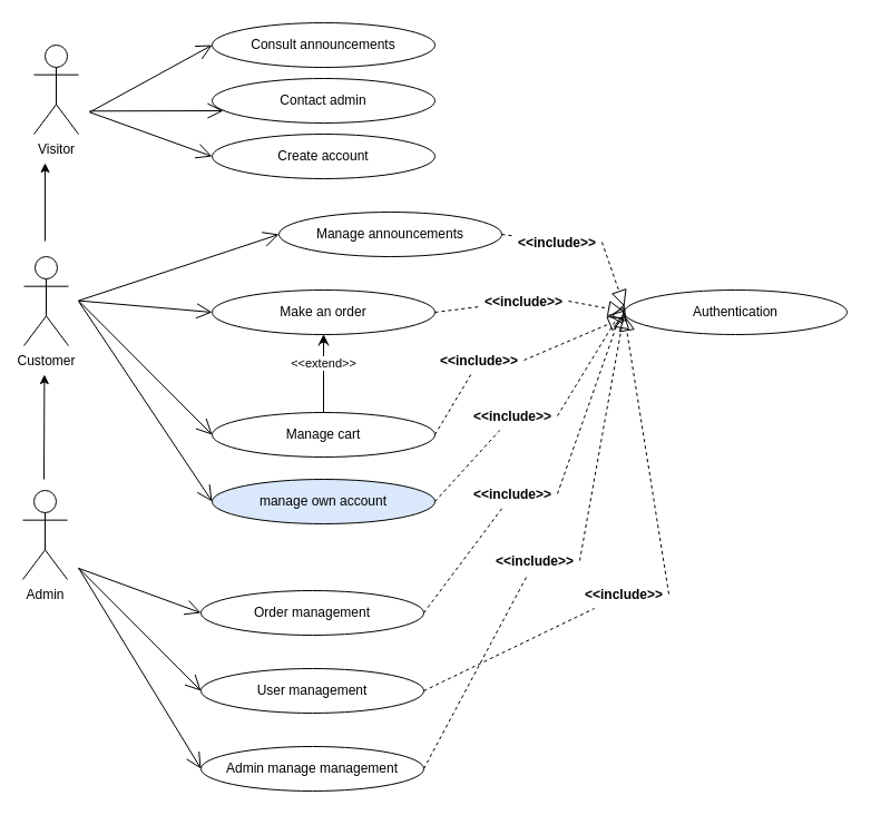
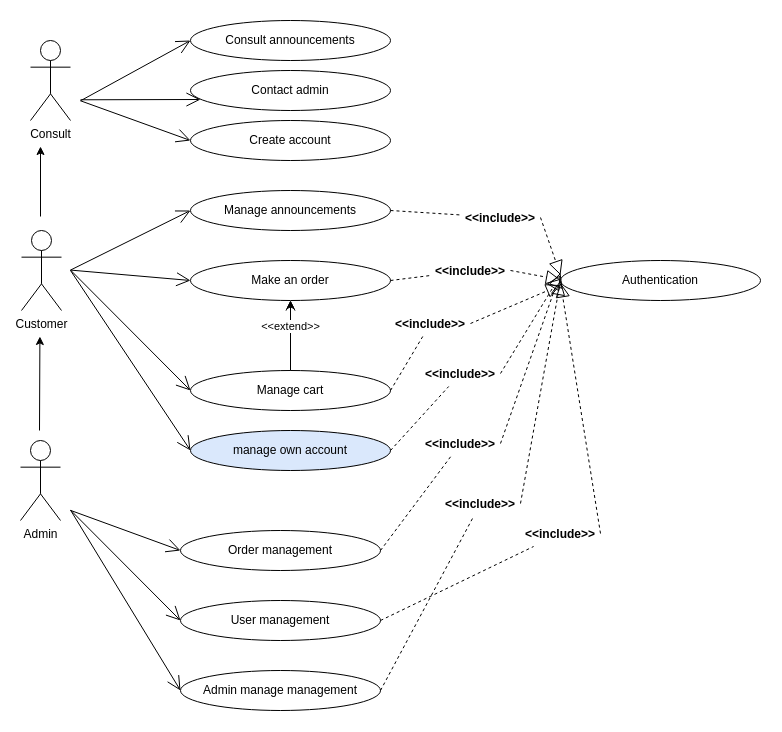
  <mxCell id="0" />
  <mxCell id="1" parent="0" />
- <mxCell id="2" value="Visitor&lt;br&gt;" style="shape=umlActor;verticalLabelPosition=bottom;verticalAlign=top;html=1;" parent="1" vertex="1"><mxGeometry x="30" y="40" width="40" height="80" as="geometry" /></mxCell>
+ <mxCell id="2" value="Consult&lt;br&gt;" style="shape=umlActor;verticalLabelPosition=bottom;verticalAlign=top;html=1;" parent="1" vertex="1"><mxGeometry x="30" y="40" width="40" height="80" as="geometry" /></mxCell>
  <mxCell id="3" value="Customer&lt;br&gt;" style="shape=umlActor;verticalLabelPosition=bottom;verticalAlign=top;html=1;" parent="1" vertex="1"><mxGeometry x="21" y="230" width="40" height="80" as="geometry" /></mxCell>
  <mxCell id="4" value="Admin&lt;br&gt;" style="shape=umlActor;verticalLabelPosition=bottom;verticalAlign=top;html=1;" parent="1" vertex="1"><mxGeometry x="20" y="440" width="40" height="80" as="geometry" /></mxCell>
  <mxCell id="5" value="Consult announcements" style="ellipse;whiteSpace=wrap;html=1;" parent="1" vertex="1"><mxGeometry x="190" y="20" width="200" height="40" as="geometry" /></mxCell>
  <mxCell id="6" value="Contact admin" style="ellipse;whiteSpace=wrap;html=1;" parent="1" vertex="1"><mxGeometry x="190" y="70" width="200" height="40" as="geometry" /></mxCell>
  <mxCell id="7" value="Create account" style="ellipse;whiteSpace=wrap;html=1;" parent="1" vertex="1"><mxGeometry x="190" y="120" width="200" height="40" as="geometry" /></mxCell>
- <mxCell id="8" value="Manage announcements" style="ellipse;whiteSpace=wrap;html=1;" parent="1" vertex="1"><mxGeometry x="250" y="190" width="200" height="40" as="geometry" /></mxCell>
+ <mxCell id="8" value="Manage announcements" style="ellipse;whiteSpace=wrap;html=1;" parent="1" vertex="1"><mxGeometry x="190" y="190" width="200" height="40" as="geometry" /></mxCell>
  <mxCell id="9" value="Make an order" style="ellipse;whiteSpace=wrap;html=1;" parent="1" vertex="1"><mxGeometry x="190" y="260" width="200" height="40" as="geometry" /></mxCell>
  <mxCell id="10" value="" style="edgeStyle=none;html=1;startArrow=none;startFill=0;endArrow=classic;endFill=1;" parent="1" source="11" target="9" edge="1"><mxGeometry relative="1" as="geometry" /></mxCell>
  <mxCell id="11" value="Manage cart" style="ellipse;whiteSpace=wrap;html=1;" parent="1" vertex="1"><mxGeometry x="190" y="370" width="200" height="40" as="geometry" /></mxCell>
  <mxCell id="12" value="manage own account" style="ellipse;whiteSpace=wrap;html=1;fillColor=#dae8fc;" parent="1" vertex="1"><mxGeometry x="190" y="430" width="200" height="40" as="geometry" /></mxCell>
  <mxCell id="13" value="Order management" style="ellipse;whiteSpace=wrap;html=1;" parent="1" vertex="1"><mxGeometry x="180" y="530" width="200" height="40" as="geometry" /></mxCell>
  <mxCell id="14" value="User management" style="ellipse;whiteSpace=wrap;html=1;" parent="1" vertex="1"><mxGeometry x="180" y="600" width="200" height="40" as="geometry" /></mxCell>
  <mxCell id="15" value="Admin manage management" style="ellipse;whiteSpace=wrap;html=1;" parent="1" vertex="1"><mxGeometry x="180" y="670" width="200" height="40" as="geometry" /></mxCell>
  <mxCell id="16" value="" style="endArrow=open;endFill=1;endSize=12;html=1;entryX=0;entryY=0.5;entryDx=0;entryDy=0;" parent="1" target="5" edge="1"><mxGeometry width="160" relative="1" as="geometry"><mxPoint x="80" y="100.29" as="sourcePoint" /><mxPoint x="200" y="100" as="targetPoint" /></mxGeometry></mxCell>
  <mxCell id="17" value="" style="endArrow=open;endFill=1;endSize=12;html=1;" parent="1" edge="1"><mxGeometry width="160" relative="1" as="geometry"><mxPoint x="80" y="99.29" as="sourcePoint" /><mxPoint x="200" y="99" as="targetPoint" /></mxGeometry></mxCell>
  <mxCell id="18" value="" style="endArrow=open;endFill=1;endSize=12;html=1;entryX=0;entryY=0.5;entryDx=0;entryDy=0;" parent="1" target="7" edge="1"><mxGeometry width="160" relative="1" as="geometry"><mxPoint x="80" y="100.29" as="sourcePoint" /><mxPoint x="200" y="100" as="targetPoint" /></mxGeometry></mxCell>
  <mxCell id="19" value="" style="endArrow=open;endFill=1;endSize=12;html=1;entryX=0;entryY=0.5;entryDx=0;entryDy=0;" parent="1" target="9" edge="1"><mxGeometry width="160" relative="1" as="geometry"><mxPoint x="70" y="269.58" as="sourcePoint" /><mxPoint x="190" y="269.29" as="targetPoint" /></mxGeometry></mxCell>
  <mxCell id="20" value="" style="endArrow=open;endFill=1;endSize=12;html=1;entryX=0;entryY=0.5;entryDx=0;entryDy=0;" parent="1" target="8" edge="1"><mxGeometry width="160" relative="1" as="geometry"><mxPoint x="70" y="269.58" as="sourcePoint" /><mxPoint x="190" y="269.29" as="targetPoint" /></mxGeometry></mxCell>
  <mxCell id="21" value="" style="endArrow=open;endFill=1;endSize=12;html=1;entryX=0;entryY=0.5;entryDx=0;entryDy=0;" parent="1" target="11" edge="1"><mxGeometry width="160" relative="1" as="geometry"><mxPoint x="70" y="269.58" as="sourcePoint" /><mxPoint x="160" y="300" as="targetPoint" /></mxGeometry></mxCell>
  <mxCell id="22" value="" style="endArrow=open;endFill=1;endSize=12;html=1;entryX=0;entryY=0.5;entryDx=0;entryDy=0;" parent="1" target="12" edge="1"><mxGeometry width="160" relative="1" as="geometry"><mxPoint x="70" y="270" as="sourcePoint" /><mxPoint x="190" y="320.42" as="targetPoint" /></mxGeometry></mxCell>
  <mxCell id="23" value="" style="endArrow=open;endFill=1;endSize=12;html=1;entryX=0;entryY=0.5;entryDx=0;entryDy=0;" parent="1" target="14" edge="1"><mxGeometry width="160" relative="1" as="geometry"><mxPoint x="70" y="509.58" as="sourcePoint" /><mxPoint x="190" y="509.29" as="targetPoint" /></mxGeometry></mxCell>
  <mxCell id="24" value="" style="endArrow=open;endFill=1;endSize=12;html=1;entryX=0;entryY=0.5;entryDx=0;entryDy=0;" parent="1" target="13" edge="1"><mxGeometry width="160" relative="1" as="geometry"><mxPoint x="70" y="509.87" as="sourcePoint" /><mxPoint x="190" y="509.58" as="targetPoint" /><Array as="points" /></mxGeometry></mxCell>
  <mxCell id="25" value="" style="endArrow=open;endFill=1;endSize=12;html=1;entryX=0;entryY=0.5;entryDx=0;entryDy=0;" parent="1" target="15" edge="1"><mxGeometry width="160" relative="1" as="geometry"><mxPoint x="70" y="509.58" as="sourcePoint" /><mxPoint x="190" y="509.29" as="targetPoint" /></mxGeometry></mxCell>
  <mxCell id="26" value="" style="endArrow=classic;startArrow=none;endFill=1;startFill=0;html=1;" parent="1" edge="1"><mxGeometry width="160" relative="1" as="geometry"><mxPoint x="40" y="216" as="sourcePoint" /><mxPoint x="40" y="146" as="targetPoint" /></mxGeometry></mxCell>
  <mxCell id="27" value="Authentication" style="ellipse;whiteSpace=wrap;html=1;" parent="1" vertex="1"><mxGeometry x="560" y="260" width="200" height="40" as="geometry" /></mxCell>
  <mxCell id="28" value="" style="endArrow=block;dashed=1;endFill=0;endSize=12;html=1;exitX=1;exitY=0.5;exitDx=0;exitDy=0;startArrow=none;" parent="1" source="36" edge="1"><mxGeometry width="160" relative="1" as="geometry"><mxPoint x="400" y="279.29" as="sourcePoint" /><mxPoint x="560" y="279.29" as="targetPoint" /></mxGeometry></mxCell>
  <mxCell id="29" value="" style="endArrow=block;dashed=1;endFill=0;endSize=12;html=1;exitX=1;exitY=0.5;exitDx=0;exitDy=0;startArrow=none;" parent="1" source="44" edge="1"><mxGeometry width="160" relative="1" as="geometry"><mxPoint x="390" y="265.36" as="sourcePoint" /><mxPoint x="560" y="274.65" as="targetPoint" /></mxGeometry></mxCell>
  <mxCell id="30" value="" style="endArrow=block;dashed=1;endFill=0;endSize=12;html=1;exitX=1;exitY=0.5;exitDx=0;exitDy=0;startArrow=none;" parent="1" source="38" edge="1"><mxGeometry width="160" relative="1" as="geometry"><mxPoint x="390" y="275.36" as="sourcePoint" /><mxPoint x="560" y="284.65" as="targetPoint" /></mxGeometry></mxCell>
  <mxCell id="31" value="" style="endArrow=block;dashed=1;endFill=0;endSize=12;html=1;exitX=1;exitY=0.5;exitDx=0;exitDy=0;startArrow=none;" parent="1" source="46" edge="1"><mxGeometry width="160" relative="1" as="geometry"><mxPoint x="430" y="360" as="sourcePoint" /><mxPoint x="560" y="274.65" as="targetPoint" /></mxGeometry></mxCell>
  <mxCell id="32" value="" style="endArrow=block;dashed=1;endFill=0;endSize=12;html=1;exitX=1;exitY=0.5;exitDx=0;exitDy=0;startArrow=none;" parent="1" source="48" edge="1"><mxGeometry width="160" relative="1" as="geometry"><mxPoint x="390" y="367.67" as="sourcePoint" /><mxPoint x="560" y="272.32" as="targetPoint" /></mxGeometry></mxCell>
  <mxCell id="33" value="" style="endArrow=block;dashed=1;endFill=0;endSize=12;html=1;exitX=1;exitY=0.5;exitDx=0;exitDy=0;startArrow=none;" parent="1" source="40" edge="1"><mxGeometry width="160" relative="1" as="geometry"><mxPoint x="390" y="470" as="sourcePoint" /><mxPoint x="560" y="282.32" as="targetPoint" /></mxGeometry></mxCell>
  <mxCell id="34" value="" style="endArrow=block;dashed=1;endFill=0;endSize=12;html=1;exitX=1;exitY=0.5;exitDx=0;exitDy=0;exitPerimeter=0;startArrow=none;" parent="1" source="42" edge="1"><mxGeometry width="160" relative="1" as="geometry"><mxPoint x="390" y="467.68" as="sourcePoint" /><mxPoint x="560" y="280" as="targetPoint" /></mxGeometry></mxCell>
  <mxCell id="35" value="&amp;lt;&amp;lt;extend&amp;gt;&amp;gt;" style="html=1;verticalAlign=bottom;endArrow=open;dashed=1;endSize=8;exitX=0.5;exitY=0;exitDx=0;exitDy=0;" parent="1" source="11" target="9" edge="1"><mxGeometry relative="1" as="geometry"><mxPoint x="390" y="320" as="sourcePoint" /><mxPoint x="310" y="320" as="targetPoint" /></mxGeometry></mxCell>
  <mxCell id="36" value="&lt;&lt;include&gt;&gt;" style="text;align=center;fontStyle=1;verticalAlign=middle;spacingLeft=3;spacingRight=3;strokeColor=none;rotatable=0;points=[[0,0.5],[1,0.5]];portConstraint=eastwest;" parent="1" vertex="1"><mxGeometry x="430" y="257" width="80" height="26" as="geometry" /></mxCell>
  <mxCell id="37" value="" style="endArrow=none;dashed=1;endFill=0;endSize=12;html=1;exitX=1;exitY=0.5;exitDx=0;exitDy=0;" parent="1" source="9" target="36" edge="1"><mxGeometry width="160" relative="1" as="geometry"><mxPoint x="390" y="280" as="sourcePoint" /><mxPoint x="560" y="279.29" as="targetPoint" /></mxGeometry></mxCell>
  <mxCell id="38" value="&lt;&lt;include&gt;&gt;" style="text;align=center;fontStyle=1;verticalAlign=middle;spacingLeft=3;spacingRight=3;strokeColor=none;rotatable=0;points=[[0,0.5],[1,0.5]];portConstraint=eastwest;" parent="1" vertex="1"><mxGeometry x="390" y="310" width="80" height="26" as="geometry" /></mxCell>
  <mxCell id="39" value="" style="endArrow=none;dashed=1;endFill=0;endSize=12;html=1;exitX=1;exitY=0.5;exitDx=0;exitDy=0;" parent="1" source="11" target="38" edge="1"><mxGeometry width="160" relative="1" as="geometry"><mxPoint x="390" y="390" as="sourcePoint" /><mxPoint x="560" y="284.65" as="targetPoint" /></mxGeometry></mxCell>
  <mxCell id="40" value="&lt;&lt;include&gt;&gt;" style="text;align=center;fontStyle=1;verticalAlign=middle;spacingLeft=3;spacingRight=3;strokeColor=none;rotatable=0;points=[[0,0.5],[1,0.5]];portConstraint=eastwest;" parent="1" vertex="1"><mxGeometry x="520" y="520" width="80" height="26" as="geometry" /></mxCell>
  <mxCell id="41" value="" style="endArrow=none;dashed=1;endFill=0;endSize=12;html=1;exitX=1;exitY=0.5;exitDx=0;exitDy=0;" parent="1" source="14" target="40" edge="1"><mxGeometry width="160" relative="1" as="geometry"><mxPoint x="380" y="620" as="sourcePoint" /><mxPoint x="560" y="282.32" as="targetPoint" /></mxGeometry></mxCell>
  <mxCell id="42" value="&lt;&lt;include&gt;&gt;" style="text;align=center;fontStyle=1;verticalAlign=middle;spacingLeft=3;spacingRight=3;strokeColor=none;rotatable=0;points=[[0,0.5],[1,0.5]];portConstraint=eastwest;" parent="1" vertex="1"><mxGeometry x="440" y="490" width="80" height="26" as="geometry" /></mxCell>
  <mxCell id="43" value="" style="endArrow=none;dashed=1;endFill=0;endSize=12;html=1;exitX=1;exitY=0.5;exitDx=0;exitDy=0;exitPerimeter=0;" parent="1" source="15" target="42" edge="1"><mxGeometry width="160" relative="1" as="geometry"><mxPoint x="380" y="690" as="sourcePoint" /><mxPoint x="560" y="280" as="targetPoint" /></mxGeometry></mxCell>
  <mxCell id="44" value="&lt;&lt;include&gt;&gt;" style="text;align=center;fontStyle=1;verticalAlign=middle;spacingLeft=3;spacingRight=3;strokeColor=none;rotatable=0;points=[[0,0.5],[1,0.5]];portConstraint=eastwest;" parent="1" vertex="1"><mxGeometry x="460" y="204" width="80" height="26" as="geometry" /></mxCell>
  <mxCell id="45" value="" style="endArrow=none;dashed=1;endFill=0;endSize=12;html=1;exitX=1;exitY=0.5;exitDx=0;exitDy=0;" parent="1" source="8" target="44" edge="1"><mxGeometry width="160" relative="1" as="geometry"><mxPoint x="390" y="210" as="sourcePoint" /><mxPoint x="560" y="274.65" as="targetPoint" /></mxGeometry></mxCell>
  <mxCell id="46" value="&lt;&lt;include&gt;&gt;" style="text;align=center;fontStyle=1;verticalAlign=middle;spacingLeft=3;spacingRight=3;strokeColor=none;rotatable=0;points=[[0,0.5],[1,0.5]];portConstraint=eastwest;" parent="1" vertex="1"><mxGeometry x="420" y="360" width="80" height="26" as="geometry" /></mxCell>
  <mxCell id="47" value="" style="endArrow=none;dashed=1;endFill=0;endSize=12;html=1;exitX=1;exitY=0.5;exitDx=0;exitDy=0;" parent="1" source="12" target="46" edge="1"><mxGeometry width="160" relative="1" as="geometry"><mxPoint x="390" y="450" as="sourcePoint" /><mxPoint x="560" y="274.65" as="targetPoint" /></mxGeometry></mxCell>
  <mxCell id="48" value="&lt;&lt;include&gt;&gt;" style="text;align=center;fontStyle=1;verticalAlign=middle;spacingLeft=3;spacingRight=3;strokeColor=none;rotatable=0;points=[[0,0.5],[1,0.5]];portConstraint=eastwest;" parent="1" vertex="1"><mxGeometry x="420" y="430" width="80" height="26" as="geometry" /></mxCell>
  <mxCell id="49" value="" style="endArrow=none;dashed=1;endFill=0;endSize=12;html=1;exitX=1;exitY=0.5;exitDx=0;exitDy=0;" parent="1" source="13" target="48" edge="1"><mxGeometry width="160" relative="1" as="geometry"><mxPoint x="380" y="550" as="sourcePoint" /><mxPoint x="560" y="272.32" as="targetPoint" /></mxGeometry></mxCell>
  <mxCell id="50" value="" style="endArrow=classic;startArrow=none;endFill=1;startFill=0;html=1;" parent="1" edge="1"><mxGeometry width="160" relative="1" as="geometry"><mxPoint x="39" y="430" as="sourcePoint" /><mxPoint x="39.41" y="336" as="targetPoint" /></mxGeometry></mxCell>
